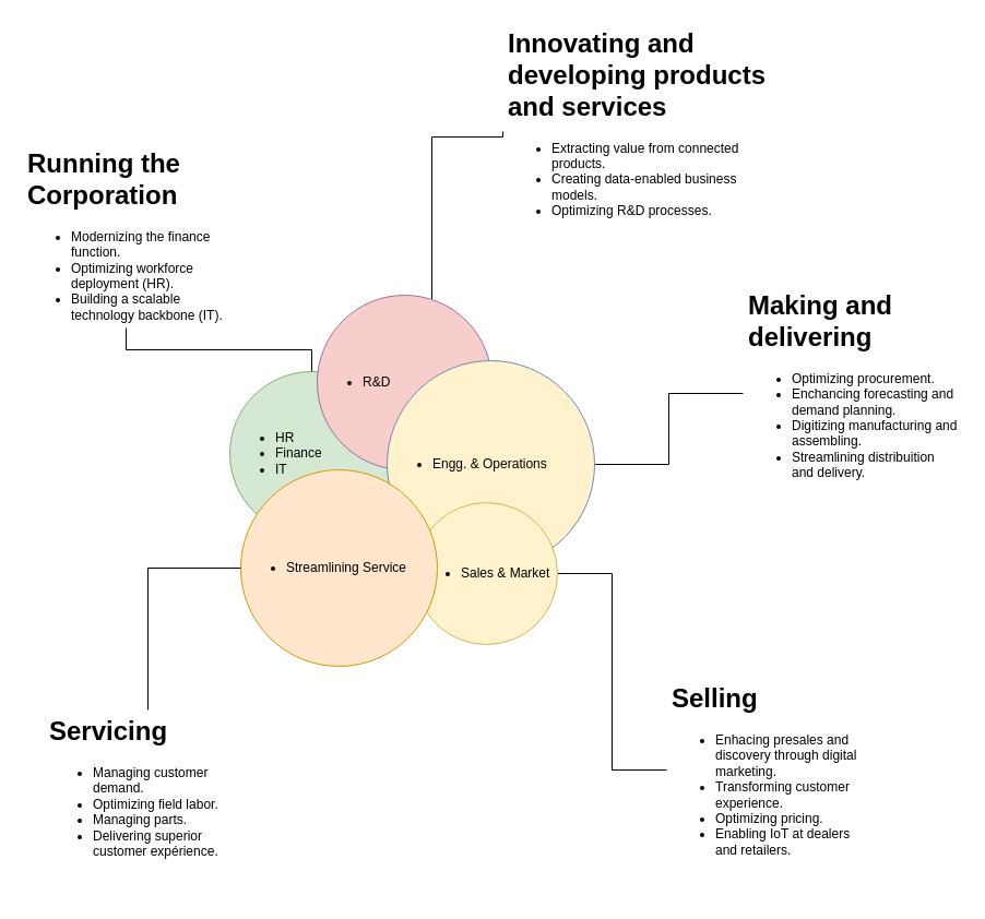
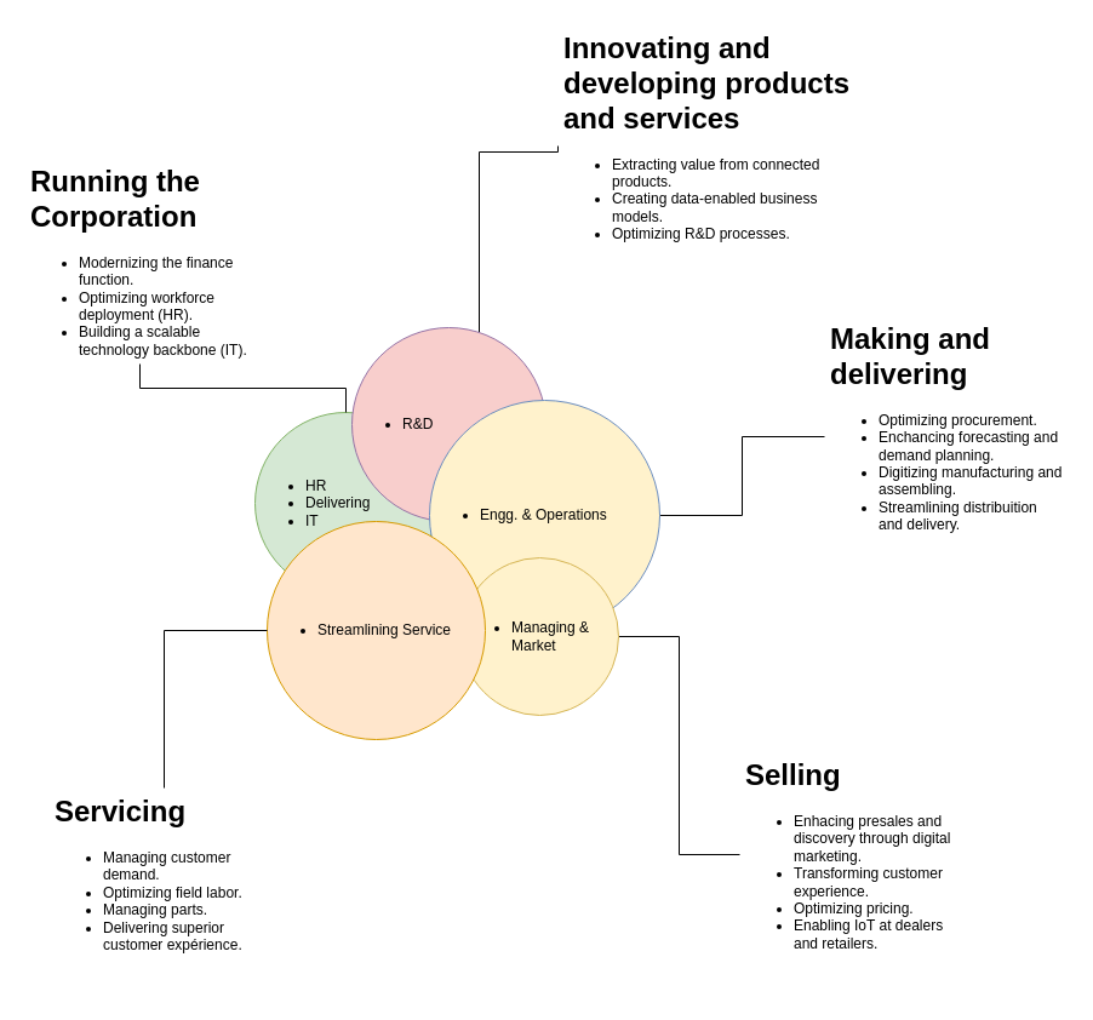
  <mxCell id="0" />
  <mxCell id="1" parent="0" />
- <mxCell id="2" value="&lt;ul&gt;&lt;li&gt;HR&lt;/li&gt;&lt;li&gt;Finance&lt;/li&gt;&lt;li&gt;IT&lt;/li&gt;&lt;/ul&gt;" style="ellipse;whiteSpace=wrap;html=1;aspect=fixed;align=left;fillColor=#d5e8d4;strokeColor=#82b366;" vertex="1" parent="1"><mxGeometry x="210" y="340" width="150" height="150" as="geometry" /></mxCell>
+ <mxCell id="2" value="&lt;ul&gt;&lt;li&gt;HR&lt;/li&gt;&lt;li&gt;Delivering&lt;/li&gt;&lt;li&gt;IT&lt;/li&gt;&lt;/ul&gt;" style="ellipse;whiteSpace=wrap;html=1;aspect=fixed;align=left;fillColor=#d5e8d4;strokeColor=#82b366;" vertex="1" parent="1"><mxGeometry x="210" y="340" width="150" height="150" as="geometry" /></mxCell>
  <mxCell id="3" style="rounded=0;orthogonalLoop=1;jettySize=auto;html=1;entryX=0;entryY=0.5;entryDx=0;entryDy=0;edgeStyle=orthogonalEdgeStyle;endArrow=none;endFill=0;" edge="1" parent="1" source="4" target="16"><mxGeometry relative="1" as="geometry"><Array as="points"><mxPoint x="395" y="125" /></Array></mxGeometry></mxCell>
  <mxCell id="4" value="&lt;ul&gt;&lt;li&gt;R&amp;amp;D&lt;/li&gt;&lt;/ul&gt;" style="ellipse;whiteSpace=wrap;html=1;aspect=fixed;align=left;fillColor=#f8cecc;strokeColor=#9673a6;" vertex="1" parent="1"><mxGeometry x="290" y="270" width="160" height="160" as="geometry" /></mxCell>
  <mxCell id="5" style="edgeStyle=orthogonalEdgeStyle;rounded=0;orthogonalLoop=1;jettySize=auto;html=1;endArrow=none;endFill=0;" edge="1" parent="1" source="6" target="15"><mxGeometry relative="1" as="geometry" /></mxCell>
  <mxCell id="6" value="&lt;ul&gt;&lt;li&gt;Engg. &amp;amp; Operations&lt;/li&gt;&lt;/ul&gt;" style="ellipse;whiteSpace=wrap;html=1;aspect=fixed;align=left;fillColor=#fff2cc;strokeColor=#6c8ebf;" vertex="1" parent="1"><mxGeometry x="354" y="330" width="190" height="190" as="geometry" /></mxCell>
  <mxCell id="7" style="edgeStyle=orthogonalEdgeStyle;rounded=0;orthogonalLoop=1;jettySize=auto;html=1;entryX=0;entryY=0.5;entryDx=0;entryDy=0;endArrow=none;endFill=0;" edge="1" parent="1" source="8" target="14"><mxGeometry relative="1" as="geometry" /></mxCell>
- <mxCell id="8" value="&lt;ul&gt;&lt;li&gt;Sales &amp;amp; Market&lt;/li&gt;&lt;/ul&gt;" style="ellipse;whiteSpace=wrap;html=1;aspect=fixed;align=left;fillColor=#fff2cc;strokeColor=#d6b656;" vertex="1" parent="1"><mxGeometry x="380" y="460" width="130" height="130" as="geometry" /></mxCell>
+ <mxCell id="8" value="&lt;ul&gt;&lt;li&gt;Managing &amp;amp; Market&lt;/li&gt;&lt;/ul&gt;" style="ellipse;whiteSpace=wrap;html=1;aspect=fixed;align=left;fillColor=#fff2cc;strokeColor=#d6b656;" vertex="1" parent="1"><mxGeometry x="380" y="460" width="130" height="130" as="geometry" /></mxCell>
  <mxCell id="9" value="&lt;ul&gt;&lt;li&gt;Streamlining Service&lt;/li&gt;&lt;/ul&gt;" style="ellipse;whiteSpace=wrap;html=1;aspect=fixed;align=left;fillColor=#ffe6cc;strokeColor=#d79b00;" vertex="1" parent="1"><mxGeometry x="220" y="430" width="180" height="180" as="geometry" /></mxCell>
  <mxCell id="10" style="edgeStyle=orthogonalEdgeStyle;rounded=0;orthogonalLoop=1;jettySize=auto;html=1;endArrow=none;endFill=0;" edge="1" parent="1" source="11" target="2"><mxGeometry relative="1" as="geometry" /></mxCell>
  <mxCell id="11" value="&lt;h1&gt;Running the Corporation&lt;/h1&gt;&lt;p&gt;&lt;/p&gt;&lt;ul&gt;&lt;li&gt;Modernizing the finance function.&lt;/li&gt;&lt;li&gt;Optimizing workforce deployment (HR).&lt;/li&gt;&lt;li&gt;Building a scalable technology backbone (IT).&lt;/li&gt;&lt;/ul&gt;&lt;p&gt;&lt;/p&gt;" style="text;html=1;strokeColor=none;fillColor=none;spacing=5;spacingTop=-20;whiteSpace=wrap;overflow=hidden;rounded=0;" vertex="1" parent="1"><mxGeometry x="20" y="130" width="190" height="170" as="geometry" /></mxCell>
  <mxCell id="12" style="edgeStyle=orthogonalEdgeStyle;rounded=0;orthogonalLoop=1;jettySize=auto;html=1;entryX=0;entryY=0.5;entryDx=0;entryDy=0;endArrow=none;endFill=0;" edge="1" parent="1" source="13" target="9"><mxGeometry relative="1" as="geometry"><Array as="points"><mxPoint x="135" y="520" /></Array></mxGeometry></mxCell>
  <mxCell id="13" value="&lt;h1&gt;Servicing&lt;/h1&gt;&lt;p&gt;&lt;/p&gt;&lt;ul&gt;&lt;li&gt;Managing customer demand.&lt;/li&gt;&lt;li&gt;Optimizing field labor.&lt;/li&gt;&lt;li&gt;Managing parts.&lt;/li&gt;&lt;li&gt;Delivering superior customer expérience.&lt;/li&gt;&lt;/ul&gt;&lt;p&gt;&lt;/p&gt;" style="text;html=1;strokeColor=none;fillColor=none;spacing=5;spacingTop=-20;whiteSpace=wrap;overflow=hidden;rounded=0;" vertex="1" parent="1"><mxGeometry x="40" y="650" width="190" height="170" as="geometry" /></mxCell>
  <mxCell id="14" value="&lt;h1&gt;Selling&lt;/h1&gt;&lt;ul&gt;&lt;li&gt;Enhacing presales and discovery through digital marketing.&lt;/li&gt;&lt;li&gt;Transforming customer experience.&lt;/li&gt;&lt;li&gt;Optimizing pricing.&lt;/li&gt;&lt;li&gt;Enabling IoT at dealers and retailers.&lt;/li&gt;&lt;/ul&gt;&lt;p&gt;&lt;/p&gt;" style="text;html=1;strokeColor=none;fillColor=none;spacing=5;spacingTop=-20;whiteSpace=wrap;overflow=hidden;rounded=0;" vertex="1" parent="1"><mxGeometry x="610" y="620" width="190" height="170" as="geometry" /></mxCell>
  <mxCell id="15" value="&lt;h1&gt;Making and delivering&lt;/h1&gt;&lt;p&gt;&lt;/p&gt;&lt;ul&gt;&lt;li&gt;Optimizing procurement.&lt;/li&gt;&lt;li&gt;Enchancing forecasting and demand planning.&lt;/li&gt;&lt;li&gt;Digitizing manufacturing and assembling.&lt;/li&gt;&lt;li&gt;Streamlining distribuition and delivery.&lt;/li&gt;&lt;/ul&gt;&lt;p&gt;&lt;/p&gt;" style="text;html=1;strokeColor=none;fillColor=none;spacing=5;spacingTop=-20;whiteSpace=wrap;overflow=hidden;rounded=0;" vertex="1" parent="1"><mxGeometry x="680" y="260" width="200" height="200" as="geometry" /></mxCell>
  <mxCell id="16" value="&lt;h1&gt;Innovating and developing products and services&lt;/h1&gt;&lt;p&gt;&lt;/p&gt;&lt;ul&gt;&lt;li&gt;Extracting value from connected products.&lt;/li&gt;&lt;li&gt;Creating data-enabled business models.&lt;/li&gt;&lt;li&gt;Optimizing R&amp;amp;D processes.&lt;/li&gt;&lt;/ul&gt;&lt;p&gt;&lt;/p&gt;" style="text;html=1;strokeColor=none;fillColor=none;spacing=5;spacingTop=-20;whiteSpace=wrap;overflow=hidden;rounded=0;" vertex="1" parent="1"><mxGeometry x="460" y="20" width="250" height="200" as="geometry" /></mxCell>
